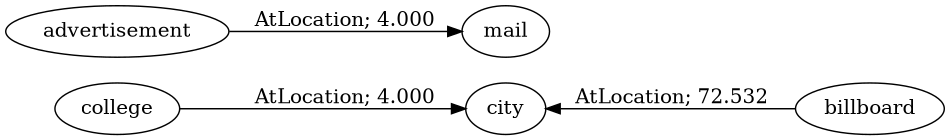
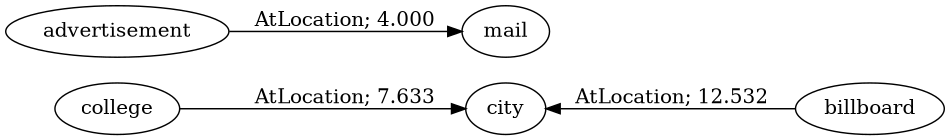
  digraph {
    rankdir=LR
    edge [dir=forward]
    n1 [label=college]
    n2 [label=city]
    n3 [label=billboard]
    n4 [label=advertisement]
    n5 [label=mail]
-   n1 -> n2 [label="AtLocation; 4.000" weight=7.633]
-   n2 -> n3 [dir=back label="AtLocation; 72.532" weight=12.532]
+   n1 -> n2 [label="AtLocation; 7.633" weight=7.633]
+   n2 -> n3 [dir=back label="AtLocation; 12.532" weight=12.532]
    n4 -> n5 [label="AtLocation; 4.000" weight=4.000]
  }
